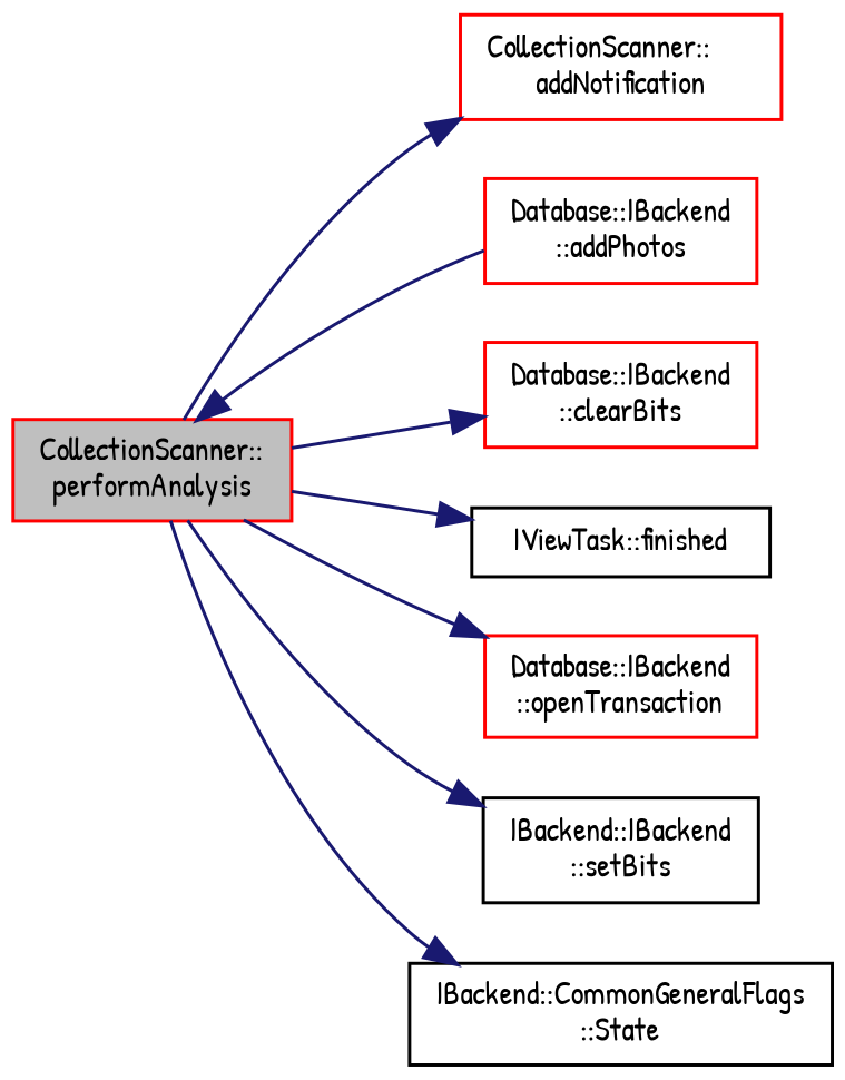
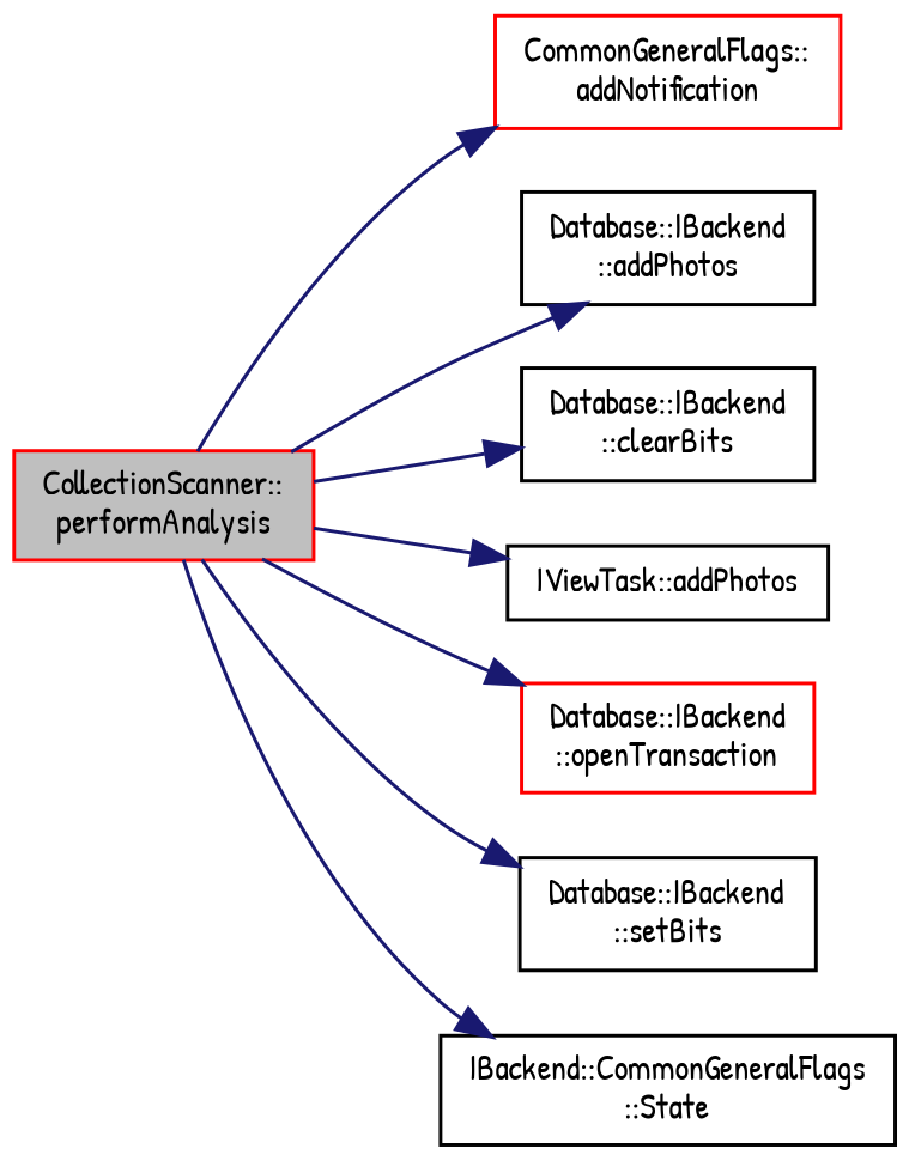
  digraph {
    fontname="Patrick Hand"
    rankdir=LR
    node [color=black fillcolor=white fontname="Patrick Hand" fontsize=10 shape=record style=filled]
    edge [color=midnightblue fontname="Patrick Hand" fontsize=10 labelfontname=Helvetica labelfontsize=10 style=solid]
    n1 [color=red fillcolor=grey75 fontcolor=black height=0.2 label="CollectionScanner::\lperformAnalysis" width=0.4]
-   n2 [color=red height=0.2 label="CollectionScanner::\laddNotification" width=0.4]
-   n3 [color=red height=0.2 label="Database::IBackend\l::addPhotos" width=0.4]
-   n4 [color=red height=0.2 label="Database::IBackend\l::clearBits" width=0.4]
-   n5 [height=0.2 label="IViewTask::finished" width=0.4]
+   n2 [color=red height=0.2 label="CommonGeneralFlags::\laddNotification" width=0.4]
+   n3 [height=0.2 label="Database::IBackend\l::addPhotos" width=0.4]
+   n4 [height=0.2 label="Database::IBackend\l::clearBits" width=0.4]
+   n5 [height=0.2 label="IViewTask::addPhotos" width=0.4]
    n6 [color=red height=0.2 label="Database::IBackend\l::openTransaction" width=0.4]
-   n7 [height=0.2 label="IBackend::IBackend\l::setBits" width=0.4]
+   n7 [height=0.2 label="Database::IBackend\l::setBits" width=0.4]
    n8 [height=0.2 label="IBackend::CommonGeneralFlags\l::State" width=0.4]
    n1 -> n2
-   n3 -> n1
+   n1 -> n3
    n1 -> n4
    n1 -> n5
    n1 -> n6
    n1 -> n7
    n1 -> n8
  }
